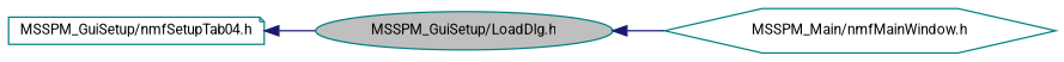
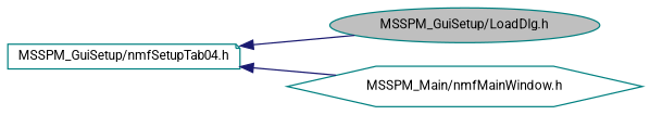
  digraph {
    fontname=Roboto
    rankdir=LR
    node [color=teal fillcolor=white fontname=Roboto fontsize=10 style=filled]
    edge [color=midnightblue dir=back fontname=Roboto fontsize=10 labelfontname=Helvetica labelfontsize=10 style=solid]
    n1 [fillcolor=grey75 fontcolor=black height=0.2 label="MSSPM_GuiSetup/LoadDlg.h" shape=ellipse width=0.4]
    n2 [height=0.2 label="MSSPM_GuiSetup/nmfSetupTab04.h" shape=note width=0.4]
    n3 [height=0.2 label="MSSPM_Main/nmfMainWindow.h" shape=hexagon width=0.4]
    n2 -> n1
-   n1 -> n3
+   n2 -> n3
  }
